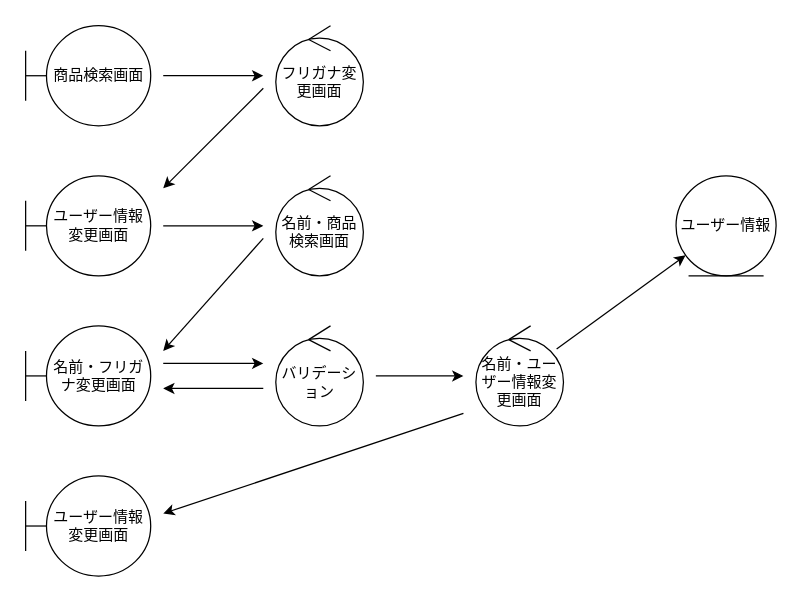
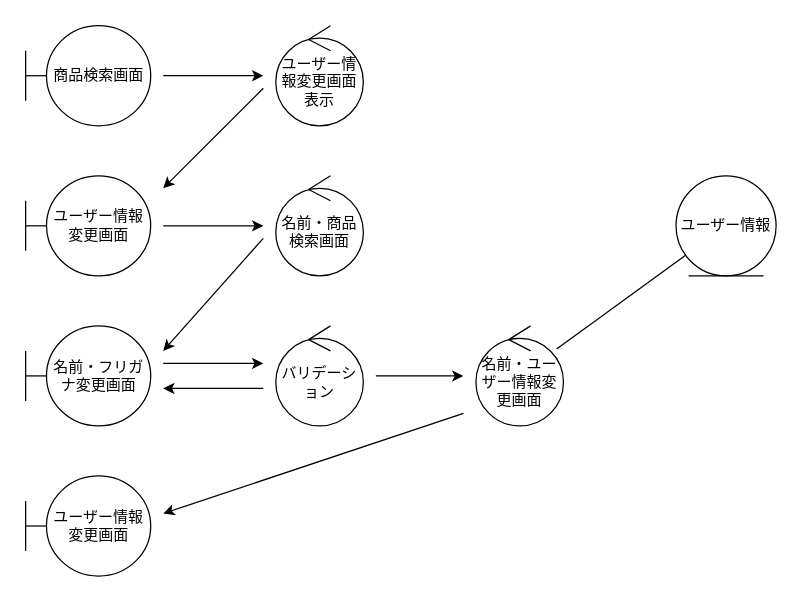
  <mxCell id="0" />
  <mxCell id="1" parent="0" />
  <mxCell id="2" value="商品検索画面" style="shape=umlBoundary;whiteSpace=wrap;html=1;" vertex="1" parent="1"><mxGeometry x="20" y="20" width="100" height="80" as="geometry" /></mxCell>
- <mxCell id="3" value="フリガナ変更画面" style="ellipse;shape=umlControl;whiteSpace=wrap;html=1;" vertex="1" parent="1"><mxGeometry x="220" y="20" width="70" height="80" as="geometry" /></mxCell>
+ <mxCell id="3" value="ユーザー情報変更画面表示" style="ellipse;shape=umlControl;whiteSpace=wrap;html=1;" vertex="1" parent="1"><mxGeometry x="220" y="20" width="70" height="80" as="geometry" /></mxCell>
  <mxCell id="4" value="ユーザー情報" style="ellipse;shape=umlEntity;whiteSpace=wrap;html=1;" vertex="1" parent="1"><mxGeometry x="540" y="140" width="80" height="80" as="geometry" /></mxCell>
  <mxCell id="5" value="ユーザー情報変更画面" style="shape=umlBoundary;whiteSpace=wrap;html=1;" vertex="1" parent="1"><mxGeometry x="20" y="140" width="100" height="80" as="geometry" /></mxCell>
  <mxCell id="6" value="名前・フリガナ変更画面" style="shape=umlBoundary;whiteSpace=wrap;html=1;" vertex="1" parent="1"><mxGeometry x="20" y="260" width="100" height="80" as="geometry" /></mxCell>
  <mxCell id="7" value="名前・商品検索画面" style="ellipse;shape=umlControl;whiteSpace=wrap;html=1;" vertex="1" parent="1"><mxGeometry x="220" y="140" width="70" height="80" as="geometry" /></mxCell>
  <mxCell id="8" value="バリデーション" style="ellipse;shape=umlControl;whiteSpace=wrap;html=1;" vertex="1" parent="1"><mxGeometry x="220" y="260" width="70" height="80" as="geometry" /></mxCell>
  <mxCell id="9" value="名前・ユーザー情報変更画面" style="ellipse;shape=umlControl;whiteSpace=wrap;html=1;" vertex="1" parent="1"><mxGeometry x="380" y="260" width="70" height="80" as="geometry" /></mxCell>
- <mxCell id="10" value="" style="endArrow=classic;html=1;" edge="1" parent="1" source="9" target="4"><mxGeometry width="50" height="50" relative="1" as="geometry"><mxPoint x="370" y="240" as="sourcePoint" /><mxPoint x="420" y="190" as="targetPoint" /></mxGeometry></mxCell>
+ <mxCell id="10" value="" style="endArrow=none;html=1;" edge="1" parent="1" source="9" target="4"><mxGeometry width="50" height="50" relative="1" as="geometry"><mxPoint x="370" y="240" as="sourcePoint" /><mxPoint x="420" y="190" as="targetPoint" /></mxGeometry></mxCell>
  <mxCell id="11" value="" style="endArrow=classic;html=1;" edge="1" parent="1"><mxGeometry width="50" height="50" relative="1" as="geometry"><mxPoint x="130" y="60" as="sourcePoint" /><mxPoint x="210" y="60" as="targetPoint" /></mxGeometry></mxCell>
  <mxCell id="12" value="" style="endArrow=classic;html=1;" edge="1" parent="1"><mxGeometry width="50" height="50" relative="1" as="geometry"><mxPoint x="210" y="70" as="sourcePoint" /><mxPoint x="130" y="150" as="targetPoint" /></mxGeometry></mxCell>
  <mxCell id="13" value="" style="endArrow=classic;html=1;" edge="1" parent="1"><mxGeometry width="50" height="50" relative="1" as="geometry"><mxPoint x="130" y="180" as="sourcePoint" /><mxPoint x="210" y="180" as="targetPoint" /></mxGeometry></mxCell>
  <mxCell id="14" value="" style="endArrow=classic;html=1;" edge="1" parent="1"><mxGeometry width="50" height="50" relative="1" as="geometry"><mxPoint x="210" y="190" as="sourcePoint" /><mxPoint x="130" y="280" as="targetPoint" /></mxGeometry></mxCell>
  <mxCell id="15" value="" style="endArrow=classic;html=1;" edge="1" parent="1"><mxGeometry width="50" height="50" relative="1" as="geometry"><mxPoint x="130" y="290" as="sourcePoint" /><mxPoint x="210" y="290" as="targetPoint" /></mxGeometry></mxCell>
  <mxCell id="16" value="" style="endArrow=classic;html=1;" edge="1" parent="1"><mxGeometry width="50" height="50" relative="1" as="geometry"><mxPoint x="210" y="310" as="sourcePoint" /><mxPoint x="130" y="310" as="targetPoint" /></mxGeometry></mxCell>
  <mxCell id="17" value="" style="endArrow=classic;html=1;" edge="1" parent="1"><mxGeometry width="50" height="50" relative="1" as="geometry"><mxPoint x="300" y="300" as="sourcePoint" /><mxPoint x="370" y="300" as="targetPoint" /></mxGeometry></mxCell>
  <mxCell id="18" value="ユーザー情報変更画面" style="shape=umlBoundary;whiteSpace=wrap;html=1;" vertex="1" parent="1"><mxGeometry x="20" y="380" width="100" height="80" as="geometry" /></mxCell>
  <mxCell id="19" value="" style="endArrow=classic;html=1;" edge="1" parent="1"><mxGeometry width="50" height="50" relative="1" as="geometry"><mxPoint x="370" y="330" as="sourcePoint" /><mxPoint x="130" y="410" as="targetPoint" /></mxGeometry></mxCell>
